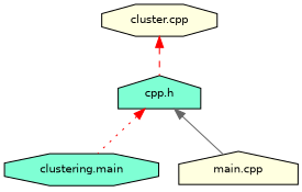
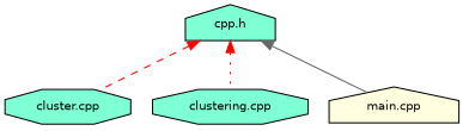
  digraph {
    node [color=black fillcolor=aquamarine fontname=Helvetica fontsize=10 shape=house style=filled]
    edge [color=red dir=back fontname=Helvetica fontsize=10 labelfontname=Helvetica labelfontsize=10]
    n1 [fontcolor=black height=0.2 label="cpp.h" width=0.4]
-   n2 [fillcolor=lightyellow height=0.2 label="cluster.cpp" shape=octagon width=0.4]
-   n3 [height=0.2 label="clustering.main" shape=octagon width=0.4]
+   n2 [height=0.2 label="cluster.cpp" shape=octagon width=0.4]
+   n3 [height=0.2 label="clustering.cpp" shape=octagon width=0.4]
    n4 [fillcolor=lightyellow height=0.2 label="main.cpp" width=0.4]
-   n2 -> n1 [style=dashed]
+   n1 -> n2 [style=dashed]
    n1 -> n3 [style=dotted]
    n1 -> n4 [color=gray40 style=solid]
  }
